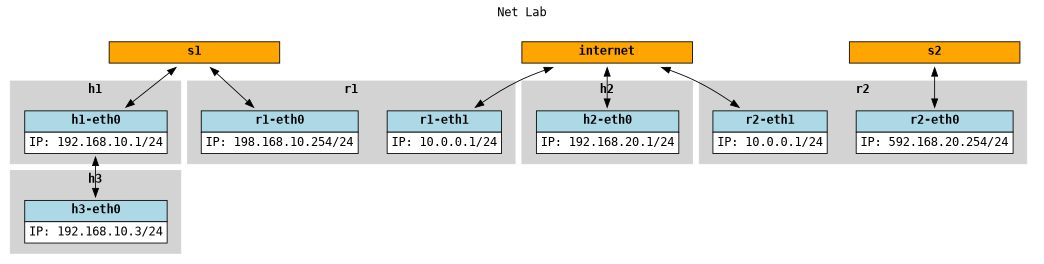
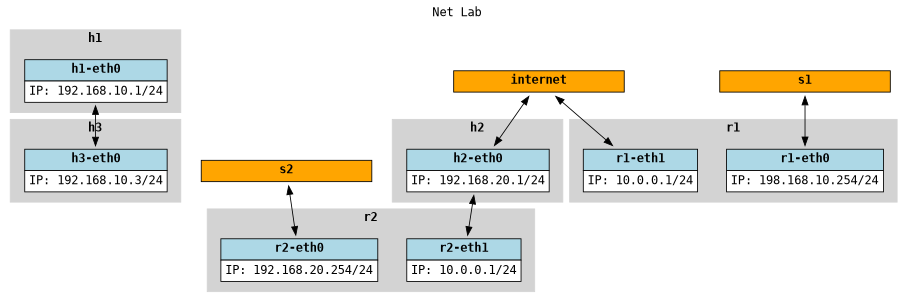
  digraph {
    fontname="DejaVu Sans Mono"
    label="Net Lab"
    labelloc=top
    node [fontname="DejaVu Sans Mono" shape=none]
    edge [dir=both fontname="DejaVu Sans Mono"]
    n1 [label=<             <table border="0" cellborder="1" cellspacing="0" cellpadding="4">                 <tr><td bgcolor="lightblue"><b>h1-eth0</b></td></tr>                 <tr><td bgcolor="white" align="left">IP: 192.168.10.1/24</td></tr>             </table>         >]
    n2 [label=<             <table border="0" cellborder="1" cellspacing="0" cellpadding="4">                 <tr><td bgcolor="lightblue"><b>h2-eth0</b></td></tr>                 <tr><td bgcolor="white" align="left">IP: 192.168.20.1/24</td></tr>             </table>         >]
    n3 [label=<             <table border="0" cellborder="1" cellspacing="0" cellpadding="4">                 <tr><td bgcolor="lightblue"><b>h3-eth0</b></td></tr>                 <tr><td bgcolor="white" align="left">IP: 192.168.10.3/24</td></tr>             </table>         >]
    n4 [label=<             <table border="0" cellborder="1" cellspacing="0" cellpadding="4">                 <tr><td bgcolor="lightblue"><b>r1-eth0</b></td></tr>                 <tr><td bgcolor="white" align="left">IP: 198.168.10.254/24</td></tr>             </table>         >]
    n5 [label=<             <table border="0" cellborder="1" cellspacing="0" cellpadding="4">                 <tr><td bgcolor="lightblue"><b>r1-eth1</b></td></tr>                 <tr><td bgcolor="white" align="left">IP: 10.0.0.1/24</td></tr>             </table>         >]
-   n6 [label=<             <table border="0" cellborder="1" cellspacing="0" cellpadding="4">                 <tr><td bgcolor="lightblue"><b>r2-eth0</b></td></tr>                 <tr><td bgcolor="white" align="left">IP: 592.168.20.254/24</td></tr>             </table>         >]
+   n6 [label=<             <table border="0" cellborder="1" cellspacing="0" cellpadding="4">                 <tr><td bgcolor="lightblue"><b>r2-eth0</b></td></tr>                 <tr><td bgcolor="white" align="left">IP: 192.168.20.254/24</td></tr>             </table>         >]
    n7 [label=<             <table border="0" cellborder="1" cellspacing="0" cellpadding="4">                 <tr><td bgcolor="lightblue"><b>r2-eth1</b></td></tr>                 <tr><td bgcolor="white" align="left">IP: 10.0.0.1/24</td></tr>             </table>         >]
    n8 [label=<             <table border="0" cellborder="1" cellspacing="0" cellpadding="4">                 <tr><td width="200px" bgcolor="orange"><b>internet</b></td></tr>             </table>         >]
    n9 [label=<             <table border="0" cellborder="1" cellspacing="0" cellpadding="4">                 <tr><td width="200px" bgcolor="orange"><b>s1</b></td></tr>             </table>         >]
    n10 [label=<             <table border="0" cellborder="1" cellspacing="0" cellpadding="4">                 <tr><td width="200px" bgcolor="orange"><b>s2</b></td></tr>             </table>         >]
    subgraph cluster_1 {
      color=lightgrey
      label=< <FONT POINT-SIZE="14"> <B> h1 </B> </FONT> >
      style=filled
      n1
    }
    subgraph cluster_2 {
      color=lightgrey
      label=< <FONT POINT-SIZE="14"> <B> h2 </B> </FONT> >
      style=filled
      n2
    }
    subgraph cluster_3 {
      color=lightgrey
      label=< <FONT POINT-SIZE="14"> <B> h3 </B> </FONT> >
      style=filled
      n3
    }
    subgraph cluster_4 {
      color=lightgrey
      label=< <FONT POINT-SIZE="14"> <B> r1 </B> </FONT> >
      style=filled
      n4
      n5
    }
    subgraph cluster_5 {
      color=lightgrey
      label=< <FONT POINT-SIZE="14"> <B> r2 </B> </FONT> >
      style=filled
      n6
      n7
    }
    subgraph cluster_6 {
      color=none
      label=""
      n8
    }
    subgraph cluster_7 {
      color=none
      label=""
      n9
    }
    subgraph cluster_8 {
      color=none
      label=""
      n10
    }
    n1 -> n3
    n8 -> n2
    n8 -> n5
-   n8 -> n7
-   n9 -> n1
+   n2 -> n7
    n9 -> n4
    n10 -> n6
  }
